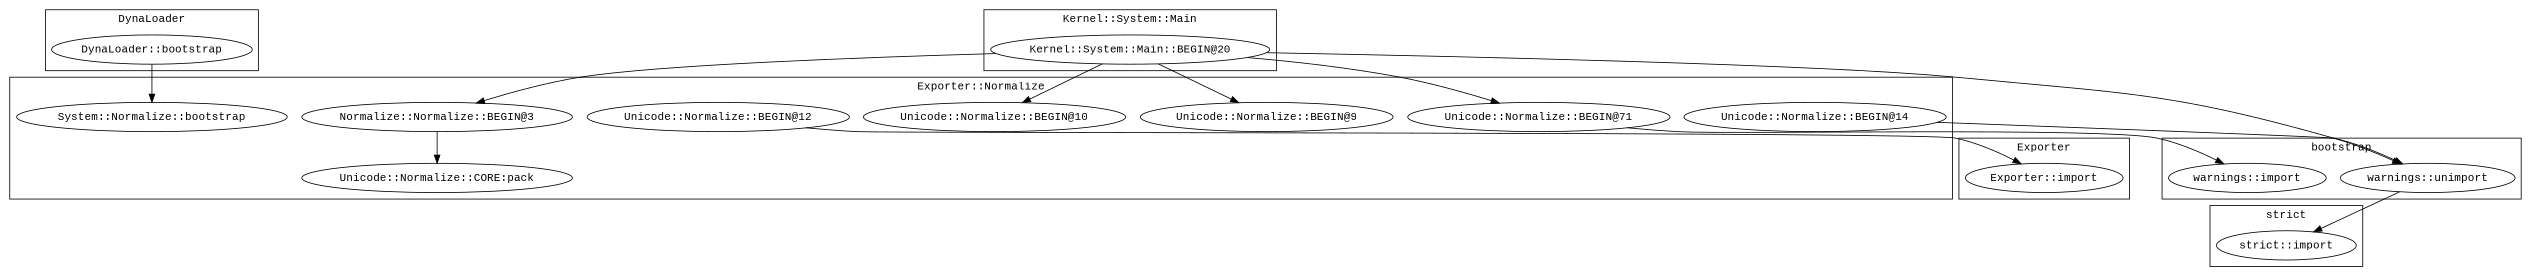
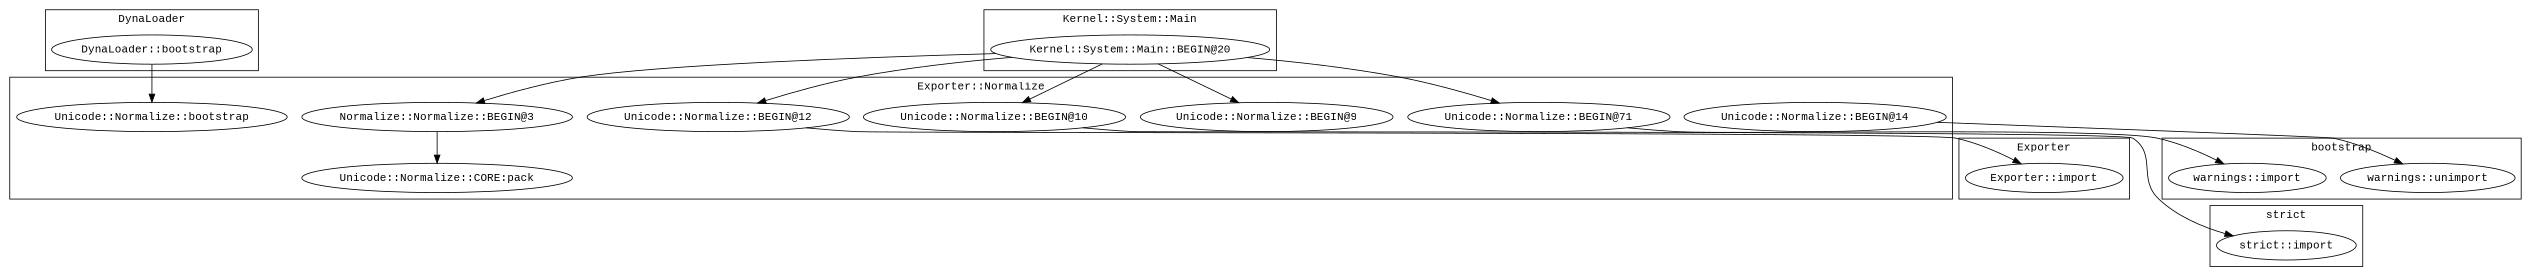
  digraph {
    fontname="Liberation Mono"
    node [fontname="Liberation Mono"]
    edge [fontname="Liberation Mono"]
    "warnings::unimport"
    "warnings::import"
    "DynaLoader::bootstrap"
    "strict::import"
    "Unicode::Normalize::BEGIN@14"
    "Unicode::Normalize::CORE:pack"
-   "Unicode::Normalize::bootstrap" [label="System::Normalize::bootstrap"]
+   "Unicode::Normalize::bootstrap"
    n8 [label="Unicode::Normalize::BEGIN@71"]
    "Unicode::Normalize::BEGIN@12"
    "Unicode::Normalize::BEGIN@10"
    n11 [label="Normalize::Normalize::BEGIN@3"]
    "Unicode::Normalize::BEGIN@9"
    "Exporter::import"
    "Kernel::System::Main::BEGIN@20"
    subgraph cluster_1 {
      label=bootstrap
      "warnings::unimport"
      "warnings::import"
    }
    subgraph cluster_2 {
      label=DynaLoader
      "DynaLoader::bootstrap"
    }
    subgraph cluster_3 {
      label="strict"
      "strict::import"
    }
    subgraph cluster_4 {
      label="Exporter::Normalize"
      "Unicode::Normalize::BEGIN@14"
      "Unicode::Normalize::CORE:pack"
      "Unicode::Normalize::bootstrap"
      n8
      "Unicode::Normalize::BEGIN@12"
      "Unicode::Normalize::BEGIN@10"
      n11
      "Unicode::Normalize::BEGIN@9"
    }
    subgraph cluster_5 {
      label=Exporter
      "Exporter::import"
    }
    subgraph cluster_6 {
      label="Kernel::System::Main"
      "Kernel::System::Main::BEGIN@20"
    }
    "DynaLoader::bootstrap" -> "Unicode::Normalize::bootstrap"
    "Unicode::Normalize::BEGIN@14" -> "warnings::unimport"
    n8 -> "warnings::import"
    "Unicode::Normalize::BEGIN@12" -> "Exporter::import"
-   "warnings::unimport" -> "strict::import"
+   "Unicode::Normalize::BEGIN@10" -> "strict::import"
    n11 -> "Unicode::Normalize::CORE:pack"
    "Kernel::System::Main::BEGIN@20" -> n8
-   "Kernel::System::Main::BEGIN@20" -> "warnings::unimport"
+   "Kernel::System::Main::BEGIN@20" -> "Unicode::Normalize::BEGIN@12"
    "Kernel::System::Main::BEGIN@20" -> "Unicode::Normalize::BEGIN@10"
    "Kernel::System::Main::BEGIN@20" -> n11
    "Kernel::System::Main::BEGIN@20" -> "Unicode::Normalize::BEGIN@9"
  }
